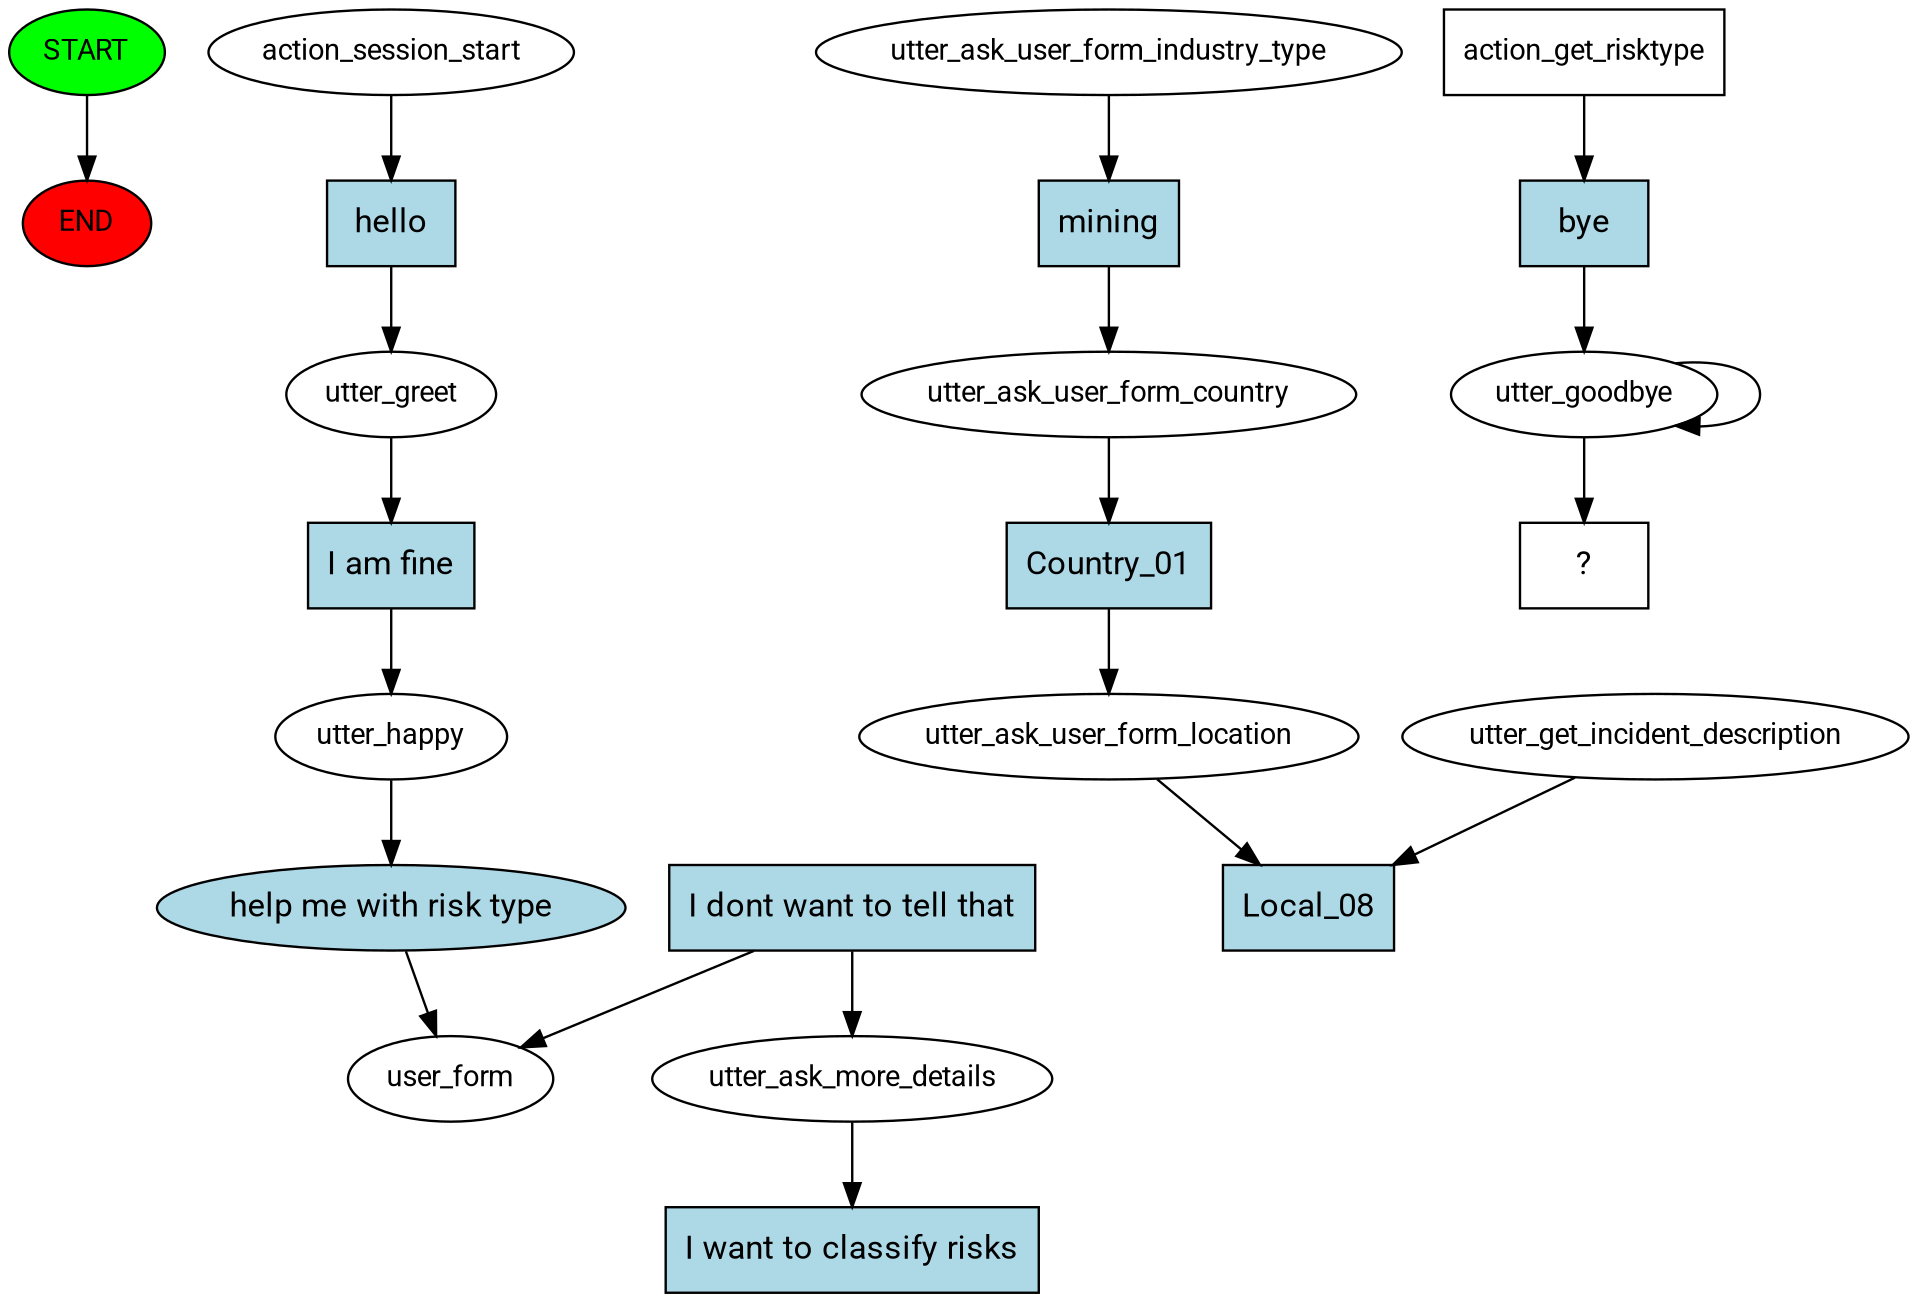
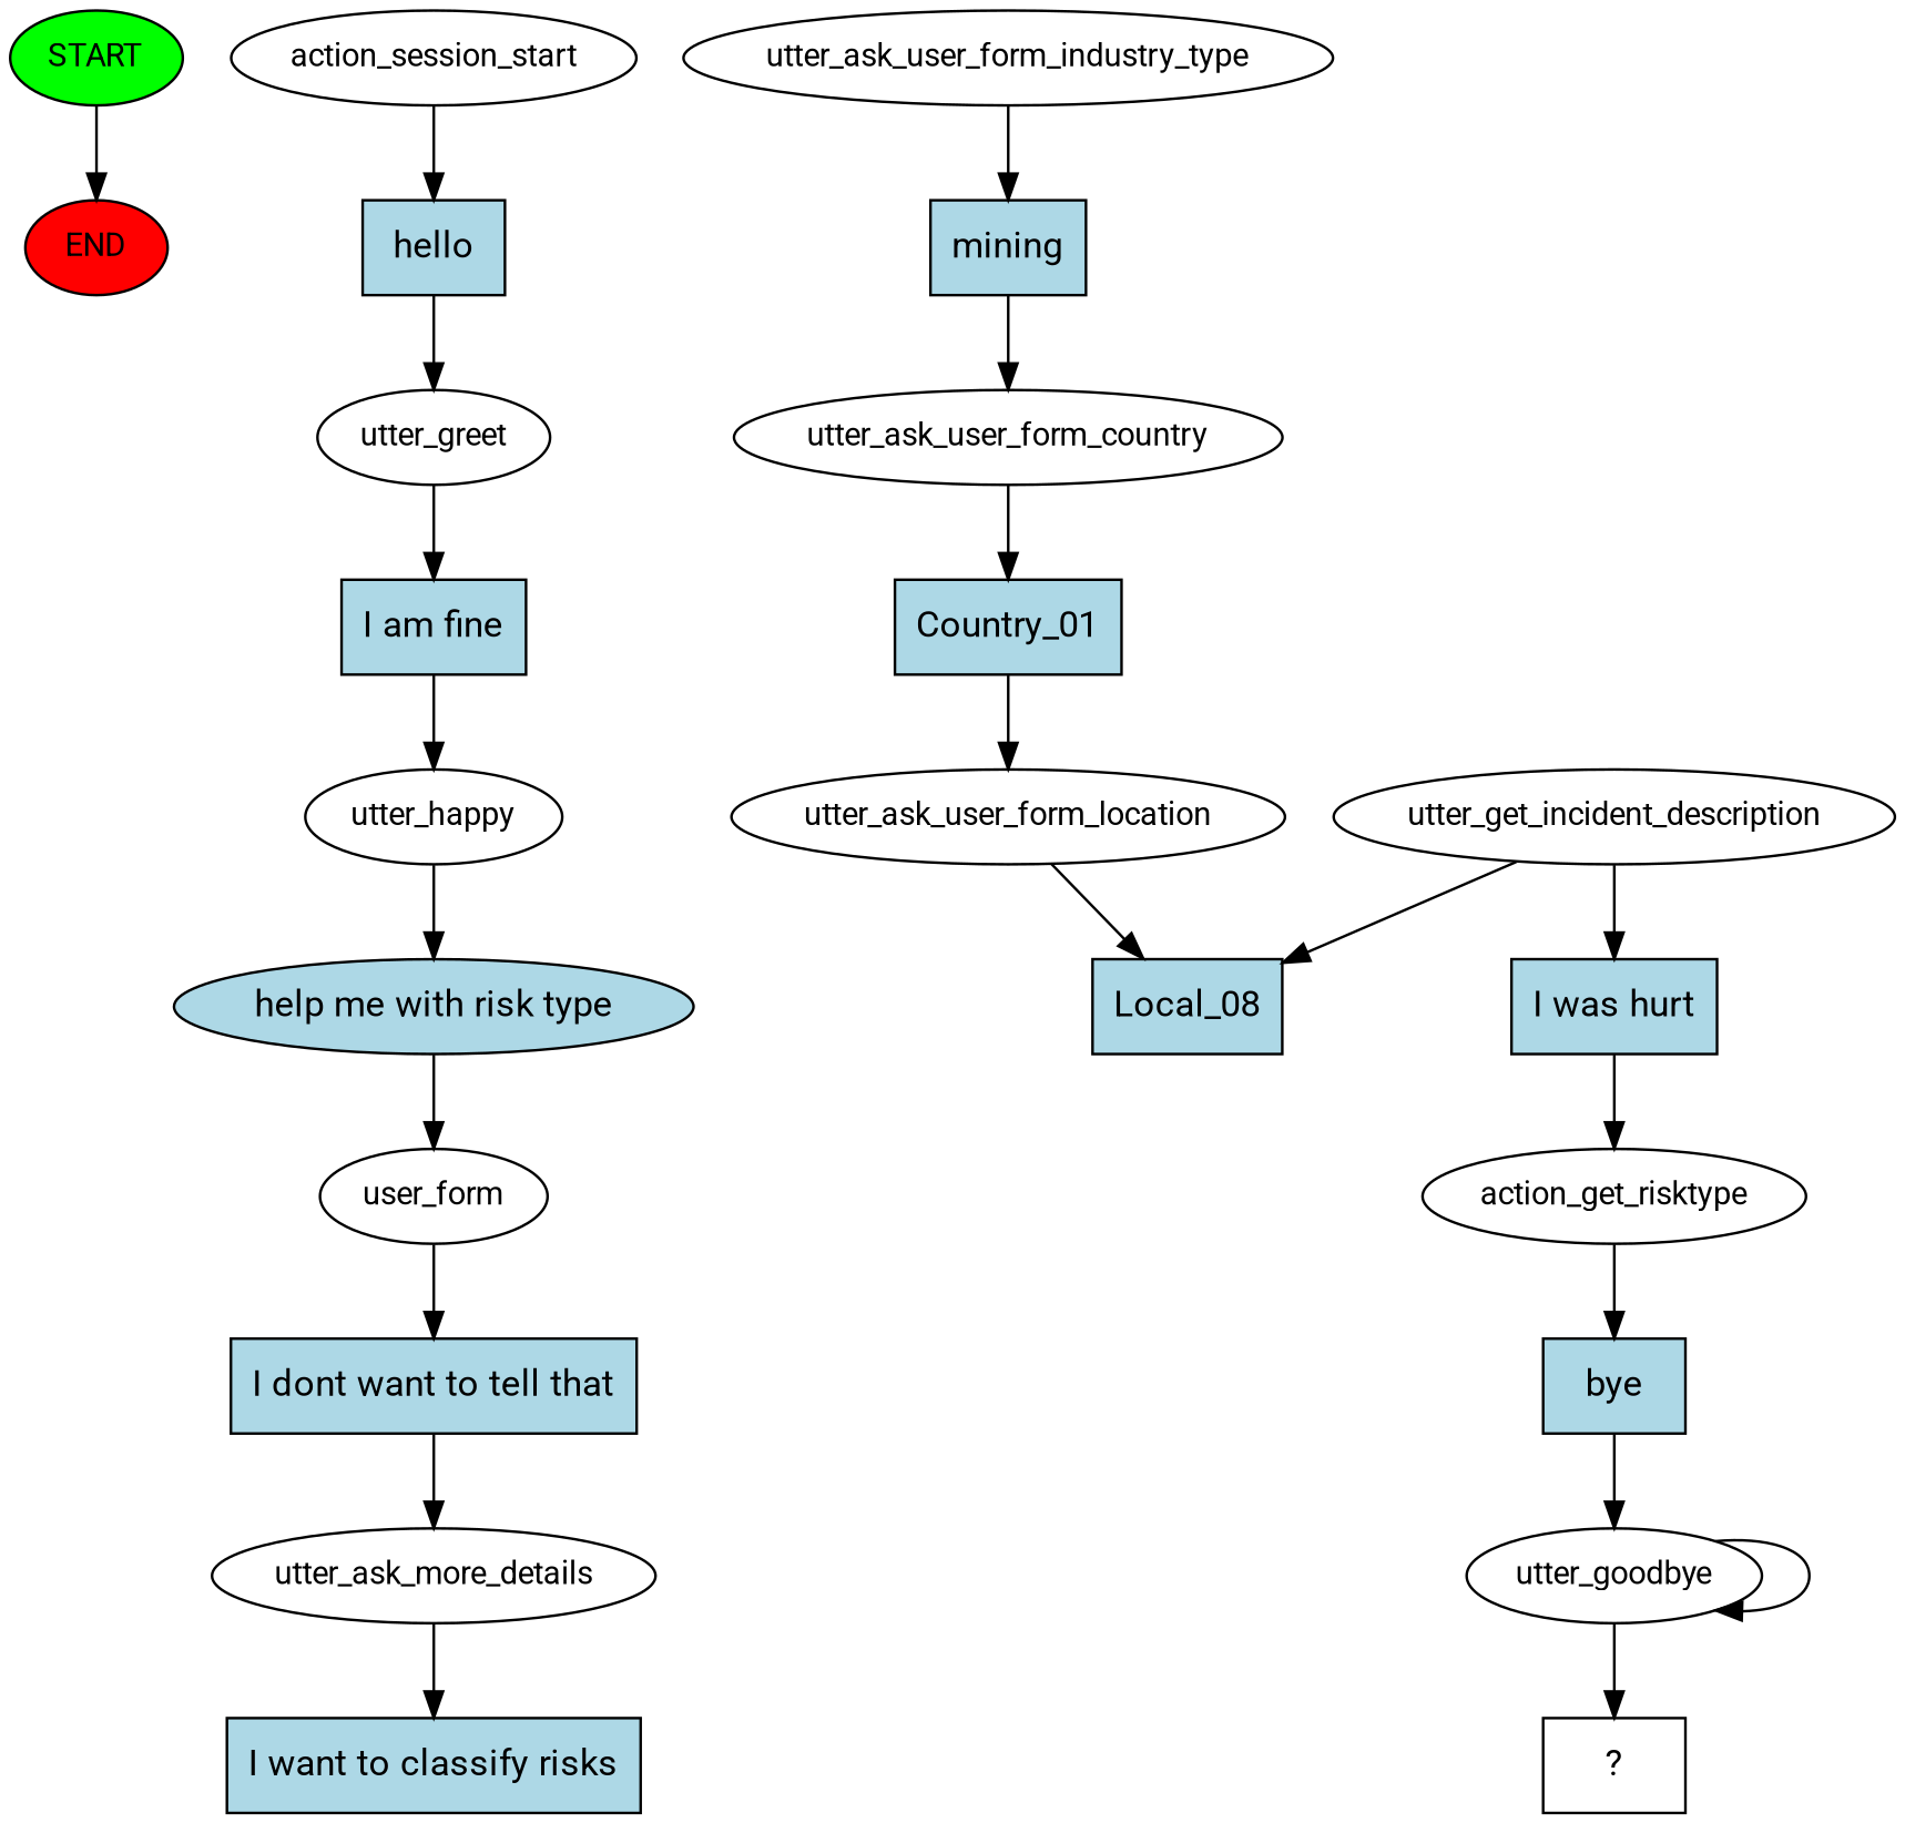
  digraph {
    fontname=Roboto
    node [fontname=Roboto fontsize=12]
    edge [fontname=Roboto]
    n1 [fillcolor=green label=START style=filled]
    n2 [fillcolor=red label=END style=filled]
    n3 [label=action_session_start]
    n4 [fillcolor=lightblue label=hello shape=rect style=filled fontsize=""]
    n5 [label=utter_greet]
    n6 [fillcolor=lightblue label="I am fine" shape=rect style=filled fontsize=""]
    n7 [label=utter_happy]
    n8 [fillcolor=lightblue label="help me with risk type" shape=ellipse style=filled fontsize=""]
    n9 [label=user_form]
    n10 [fillcolor=lightblue label="I dont want to tell that" shape=rect style=filled fontsize=""]
    n11 [label=utter_ask_more_details]
    n12 [fillcolor=lightblue label="I want to classify risks" shape=rect style=filled fontsize=""]
    n13 [label=utter_ask_user_form_industry_type]
    n14 [fillcolor=lightblue label=mining shape=rect style=filled fontsize=""]
    n15 [label=utter_ask_user_form_country]
    n16 [fillcolor=lightblue label=Country_01 shape=rect style=filled fontsize=""]
    n17 [label=utter_ask_user_form_location]
    n18 [fillcolor=lightblue label=Local_08 shape=rect style=filled fontsize=""]
    n19 [label=utter_get_incident_description]
-   n21 [label=action_get_risktype shape=box]
+   n20 [fillcolor=lightblue label="I was hurt" shape=rect style=filled fontsize=""]
+   n21 [label=action_get_risktype]
    n22 [fillcolor=lightblue label=bye shape=rect style=filled fontsize=""]
    n23 [label=utter_goodbye]
    n24 [label="  ?  " shape=rect fontsize=""]
    n1 -> n2
    n3 -> n4
    n4 -> n5
    n5 -> n6
    n6 -> n7
    n7 -> n8
    n8 -> n9
-   n10 -> n9
+   n9 -> n10
    n10 -> n11
    n11 -> n12
    n13 -> n14
    n14 -> n15
    n15 -> n16
    n16 -> n17
    n17 -> n18
    n19 -> n18
+   n19 -> n20
+   n20 -> n21
    n21 -> n22
    n22 -> n23
    n23 -> n23
    n23 -> n24
  }
